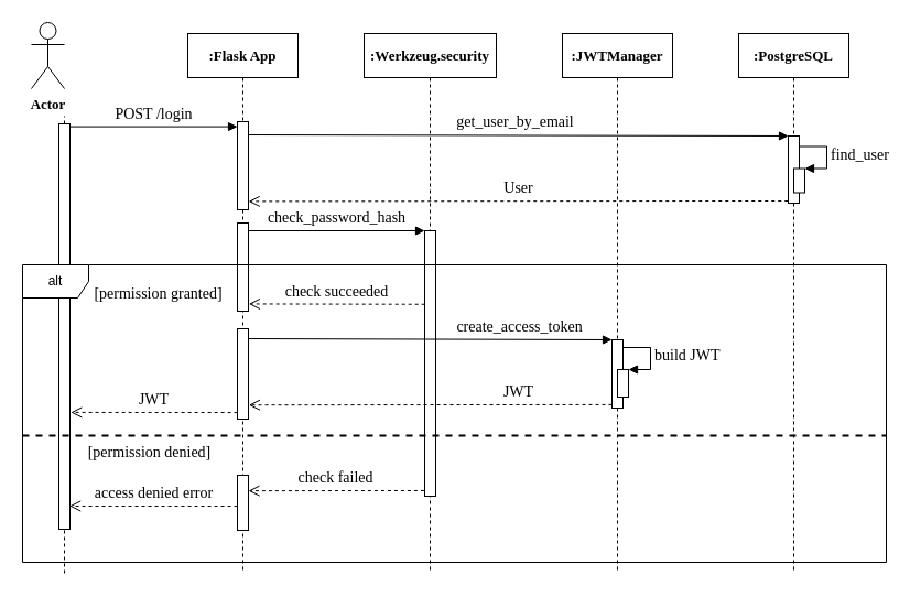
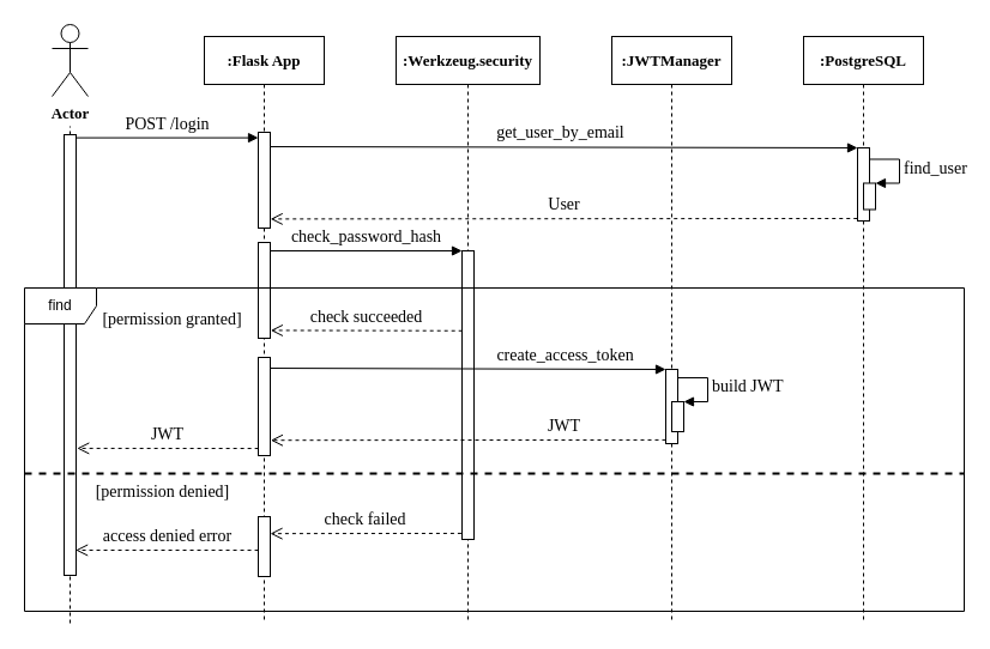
  <mxCell id="0" />
  <mxCell id="1" parent="0" />
  <mxCell id="2" value="" style="endArrow=none;dashed=1;html=1;" edge="1" parent="1"><mxGeometry width="50" height="50" relative="1" as="geometry"><mxPoint x="58" y="520" as="sourcePoint" /><mxPoint x="58" y="105" as="targetPoint" /><Array as="points"><mxPoint x="58" y="195" /></Array></mxGeometry></mxCell>
  <mxCell id="3" value="" style="html=1;points=[];perimeter=orthogonalPerimeter;strokeWidth=1;fillColor=#ffffff;" vertex="1" parent="1"><mxGeometry x="53" y="112" width="10" height="368" as="geometry" /></mxCell>
  <mxCell id="4" value="&lt;font style=&quot;font-size: 14px&quot; face=&quot;Old Standard TT&quot;&gt;POST /login&lt;/font&gt;" style="html=1;verticalAlign=bottom;startArrow=none;endArrow=block;startSize=8;exitX=1.02;exitY=0.007;exitDx=0;exitDy=0;exitPerimeter=0;startFill=0;labelBackgroundColor=none;" edge="1" target="17" parent="1" source="3"><mxGeometry relative="1" as="geometry"><mxPoint x="59.3" y="111.88" as="sourcePoint" /></mxGeometry></mxCell>
  <mxCell id="5" value="&lt;font style=&quot;font-size: 13px&quot; face=&quot;Old Standard TT&quot;&gt;&lt;b&gt;:Werkzeug.security&lt;/b&gt;&lt;/font&gt;" style="shape=umlLifeline;perimeter=lifelinePerimeter;whiteSpace=wrap;html=1;container=1;collapsible=0;recursiveResize=0;outlineConnect=0;" vertex="1" parent="1"><mxGeometry x="330" y="30" width="120" height="490" as="geometry" /></mxCell>
  <mxCell id="6" value="&lt;font face=&quot;Old Standard TT&quot; size=&quot;1&quot;&gt;&lt;b style=&quot;font-size: 13px&quot;&gt;:PostgreSQL&lt;/b&gt;&lt;/font&gt;" style="shape=umlLifeline;perimeter=lifelinePerimeter;whiteSpace=wrap;html=1;container=1;collapsible=0;recursiveResize=0;outlineConnect=0;" vertex="1" parent="1"><mxGeometry x="670" y="30" width="100" height="490" as="geometry" /></mxCell>
  <mxCell id="7" value="" style="html=1;points=[];perimeter=orthogonalPerimeter;" vertex="1" parent="6"><mxGeometry x="45" y="93" width="10" height="61" as="geometry" /></mxCell>
  <mxCell id="8" value="&lt;font style=&quot;font-size: 14px&quot; face=&quot;Old Standard TT&quot;&gt;find_user&lt;/font&gt;" style="edgeStyle=orthogonalEdgeStyle;html=1;align=left;spacingLeft=2;endArrow=block;rounded=0;entryX=1;entryY=0;labelBackgroundColor=none;" edge="1" target="9" parent="6"><mxGeometry relative="1" as="geometry"><mxPoint x="55" y="102.5" as="sourcePoint" /><Array as="points"><mxPoint x="80" y="102.5" /></Array></mxGeometry></mxCell>
  <mxCell id="9" value="" style="html=1;points=[];perimeter=orthogonalPerimeter;" vertex="1" parent="6"><mxGeometry x="50" y="122.5" width="10" height="22" as="geometry" /></mxCell>
  <mxCell id="10" value="&lt;font face=&quot;Old Standard TT&quot; style=&quot;font-size: 14px&quot;&gt;get_user_by_email&lt;/font&gt;" style="html=1;verticalAlign=bottom;endArrow=block;entryX=0;entryY=0;labelBackgroundColor=none;" edge="1" target="7" parent="1"><mxGeometry relative="1" as="geometry"><mxPoint x="220.1" y="122" as="sourcePoint" /></mxGeometry></mxCell>
  <mxCell id="11" value="&lt;font style=&quot;font-size: 14px&quot; face=&quot;Old Standard TT&quot;&gt;User&lt;/font&gt;" style="html=1;verticalAlign=bottom;endArrow=open;dashed=1;endSize=8;exitX=-0.024;exitY=0.967;exitDx=0;exitDy=0;exitPerimeter=0;labelBackgroundColor=none;entryX=1.017;entryY=0.905;entryDx=0;entryDy=0;entryPerimeter=0;" edge="1" source="7" parent="1" target="17"><mxGeometry relative="1" as="geometry"><mxPoint x="220.267" y="182" as="targetPoint" /><mxPoint x="710" y="182" as="sourcePoint" /></mxGeometry></mxCell>
  <mxCell id="12" value="" style="html=1;points=[];perimeter=orthogonalPerimeter;" vertex="1" parent="1"><mxGeometry x="385" y="209" width="10" height="241" as="geometry" /></mxCell>
  <mxCell id="13" value="&lt;font style=&quot;font-size: 14px&quot; face=&quot;Old Standard TT&quot;&gt;check_password_hash&lt;/font&gt;" style="verticalAlign=bottom;endArrow=block;entryX=0;entryY=0;labelBackgroundColor=none;html=1;" edge="1" target="12" parent="1" source="18"><mxGeometry relative="1" as="geometry"><mxPoint x="310" y="209" as="sourcePoint" /></mxGeometry></mxCell>
  <mxCell id="14" value="&lt;font style=&quot;font-size: 14px&quot; face=&quot;Old Standard TT&quot;&gt;check succeeded&lt;/font&gt;" style="html=1;verticalAlign=bottom;endArrow=open;dashed=1;endSize=8;exitX=0.019;exitY=0.277;exitDx=0;exitDy=0;exitPerimeter=0;entryX=1.032;entryY=0.918;entryDx=0;entryDy=0;entryPerimeter=0;labelBackgroundColor=none;" edge="1" source="12" parent="1" target="18"><mxGeometry relative="1" as="geometry"><mxPoint x="219.929" y="275.868" as="targetPoint" /></mxGeometry></mxCell>
- <mxCell id="15" value="&lt;font face=&quot;Old Standard TT&quot; style=&quot;font-size: 13px&quot;&gt;&lt;b&gt;Actor&lt;/b&gt;&lt;/font&gt;" style="shape=umlActor;verticalLabelPosition=bottom;verticalAlign=top;html=1;" vertex="1" parent="1"><mxGeometry x="28" y="20" width="30" height="60" as="geometry" /></mxCell>
+ <mxCell id="15" value="&lt;font face=&quot;Old Standard TT&quot; style=&quot;font-size: 13px&quot;&gt;&lt;b&gt;Actor&lt;/b&gt;&lt;/font&gt;" style="shape=umlActor;verticalLabelPosition=bottom;verticalAlign=top;html=1;" vertex="1" parent="1"><mxGeometry x="43" y="20" width="30" height="60" as="geometry" /></mxCell>
  <mxCell id="16" value="&lt;font face=&quot;Old Standard TT&quot; style=&quot;font-size: 13px&quot;&gt;&lt;b&gt;:Flask App&lt;/b&gt;&lt;/font&gt;" style="shape=umlLifeline;perimeter=lifelinePerimeter;whiteSpace=wrap;html=1;container=1;collapsible=0;recursiveResize=0;outlineConnect=0;" vertex="1" parent="1"><mxGeometry x="170" y="30" width="100" height="490" as="geometry" /></mxCell>
  <mxCell id="17" value="" style="html=1;points=[];perimeter=orthogonalPerimeter;" vertex="1" parent="16"><mxGeometry x="45" y="80" width="10" height="80" as="geometry" /></mxCell>
  <mxCell id="18" value="" style="html=1;points=[];perimeter=orthogonalPerimeter;" vertex="1" parent="16"><mxGeometry x="45" y="172" width="10" height="80" as="geometry" /></mxCell>
  <mxCell id="19" value="" style="html=1;points=[];perimeter=orthogonalPerimeter;strokeWidth=1;fillColor=#ffffff;" vertex="1" parent="16"><mxGeometry x="45" y="268" width="10" height="82" as="geometry" /></mxCell>
  <mxCell id="20" value="" style="html=1;points=[];perimeter=orthogonalPerimeter;shadow=0;strokeWidth=1;fillColor=#ffffff;" vertex="1" parent="16"><mxGeometry x="45" y="401" width="10" height="50" as="geometry" /></mxCell>
  <mxCell id="21" value="&lt;font face=&quot;Old Standard TT&quot; style=&quot;font-size: 14px&quot;&gt;JWT&lt;/font&gt;" style="html=1;verticalAlign=bottom;endArrow=open;dashed=1;endSize=8;exitX=0.014;exitY=0.943;exitDx=0;exitDy=0;exitPerimeter=0;entryX=1.078;entryY=0.728;entryDx=0;entryDy=0;entryPerimeter=0;labelBackgroundColor=none;" edge="1" parent="1"><mxGeometry relative="1" as="geometry"><mxPoint x="215.14" y="374.041" as="sourcePoint" /><mxPoint x="63.78" y="373.904" as="targetPoint" /></mxGeometry></mxCell>
  <mxCell id="22" value="&lt;font face=&quot;Old Standard TT&quot; style=&quot;font-size: 13px&quot;&gt;&lt;b&gt;:JWTManager&lt;/b&gt;&lt;/font&gt;" style="shape=umlLifeline;perimeter=lifelinePerimeter;whiteSpace=wrap;html=1;container=1;collapsible=0;recursiveResize=0;outlineConnect=0;" vertex="1" parent="1"><mxGeometry x="510" y="30" width="100" height="490" as="geometry" /></mxCell>
  <mxCell id="23" value="" style="html=1;points=[];perimeter=orthogonalPerimeter;strokeWidth=1;fillColor=#ffffff;" vertex="1" parent="1"><mxGeometry x="555" y="308" width="10" height="62" as="geometry" /></mxCell>
  <mxCell id="24" value="&lt;font style=&quot;font-size: 14px&quot; face=&quot;Old Standard TT&quot;&gt;build JWT&lt;/font&gt;" style="edgeStyle=orthogonalEdgeStyle;html=1;align=left;spacingLeft=2;endArrow=block;rounded=0;entryX=1;entryY=0;labelBackgroundColor=none;" edge="1" parent="1" target="25"><mxGeometry relative="1" as="geometry"><mxPoint x="565" y="315" as="sourcePoint" /><Array as="points"><mxPoint x="590" y="315" /></Array></mxGeometry></mxCell>
  <mxCell id="25" value="" style="html=1;points=[];perimeter=orthogonalPerimeter;strokeWidth=1;fillColor=#ffffff;" vertex="1" parent="1"><mxGeometry x="560" y="335" width="10" height="25" as="geometry" /></mxCell>
  <mxCell id="26" value="[permission granted]" style="text;align=center;fontStyle=0;verticalAlign=middle;spacingLeft=3;spacingRight=3;strokeColor=none;rotatable=0;points=[[0,0.5],[1,0.5]];portConstraint=eastwest;dashed=1;fontSize=14;fontFamily=Old Standard TT;labelBackgroundColor=none;" vertex="1" parent="1"><mxGeometry x="88" y="256.75" width="111" height="16.5" as="geometry" /></mxCell>
  <mxCell id="27" value="&lt;font style=&quot;font-size: 14px&quot; face=&quot;Old Standard TT&quot;&gt;check failed&lt;/font&gt;" style="html=1;verticalAlign=bottom;endArrow=open;dashed=1;endSize=8;exitX=-0.058;exitY=0.979;exitDx=0;exitDy=0;exitPerimeter=0;entryX=1.003;entryY=0.283;entryDx=0;entryDy=0;entryPerimeter=0;labelBackgroundColor=none;" edge="1" parent="1" source="12" target="20"><mxGeometry relative="1" as="geometry"><mxPoint x="260" y="445" as="targetPoint" /><mxPoint x="385" y="444.681" as="sourcePoint" /></mxGeometry></mxCell>
  <mxCell id="28" value="&lt;font style=&quot;font-size: 14px&quot; face=&quot;Old Standard TT&quot;&gt;access denied error&lt;/font&gt;" style="html=1;verticalAlign=bottom;endArrow=open;dashed=1;endSize=8;exitX=0.005;exitY=0.561;exitDx=0;exitDy=0;exitPerimeter=0;entryX=0.962;entryY=0.913;entryDx=0;entryDy=0;entryPerimeter=0;labelBackgroundColor=none;" edge="1" parent="1" source="20"><mxGeometry relative="1" as="geometry"><mxPoint x="225.14" y="401.041" as="sourcePoint" /><mxPoint x="62.62" y="458.984" as="targetPoint" /></mxGeometry></mxCell>
  <mxCell id="29" value="[permission denied]" style="text;align=center;fontStyle=0;verticalAlign=middle;spacingLeft=3;spacingRight=3;strokeColor=none;rotatable=0;points=[[0,0.5],[1,0.5]];portConstraint=eastwest;dashed=1;fontSize=14;fontFamily=Old Standard TT;" vertex="1" parent="1"><mxGeometry x="75" y="401" width="121" height="16.5" as="geometry" /></mxCell>
  <mxCell id="30" value="" style="line;strokeWidth=2;fillColor=none;align=left;verticalAlign=middle;spacingTop=-1;spacingLeft=3;spacingRight=3;rotatable=0;labelPosition=right;points=[];portConstraint=eastwest;dashed=1;" vertex="1" parent="1"><mxGeometry x="20" y="391" width="784" height="8" as="geometry" /></mxCell>
  <mxCell id="31" value="&lt;font style=&quot;font-size: 14px&quot; face=&quot;Old Standard TT&quot;&gt;create_access_token&lt;/font&gt;" style="html=1;verticalAlign=bottom;endArrow=block;entryX=0;entryY=0;exitX=1.033;exitY=0.11;exitDx=0;exitDy=0;exitPerimeter=0;labelBackgroundColor=none;" edge="1" target="23" parent="1" source="19"><mxGeometry x="0.493" relative="1" as="geometry"><mxPoint x="230" y="308" as="sourcePoint" /><mxPoint as="offset" /></mxGeometry></mxCell>
  <mxCell id="32" value="&lt;font style=&quot;font-size: 14px&quot; face=&quot;Old Standard TT&quot;&gt;JWT&lt;/font&gt;" style="html=1;verticalAlign=bottom;endArrow=open;dashed=1;endSize=8;exitX=0;exitY=0.95;labelBackgroundColor=none;entryX=1.037;entryY=0.844;entryDx=0;entryDy=0;entryPerimeter=0;" edge="1" source="23" parent="1" target="19"><mxGeometry x="-0.483" relative="1" as="geometry"><mxPoint x="225" y="368" as="targetPoint" /><mxPoint as="offset" /></mxGeometry></mxCell>
- <mxCell id="33" value="alt" style="shape=umlFrame;whiteSpace=wrap;html=1;shadow=0;" vertex="1" parent="1"><mxGeometry x="20" y="240" width="784" height="270" as="geometry" /></mxCell>
+ <mxCell id="33" value="find" style="shape=umlFrame;whiteSpace=wrap;html=1;shadow=0;" vertex="1" parent="1"><mxGeometry x="20" y="240" width="784" height="270" as="geometry" /></mxCell>
